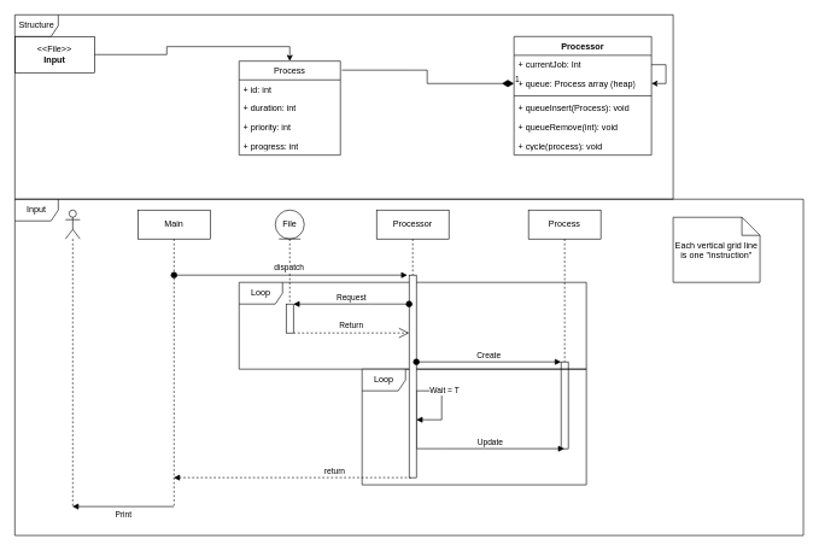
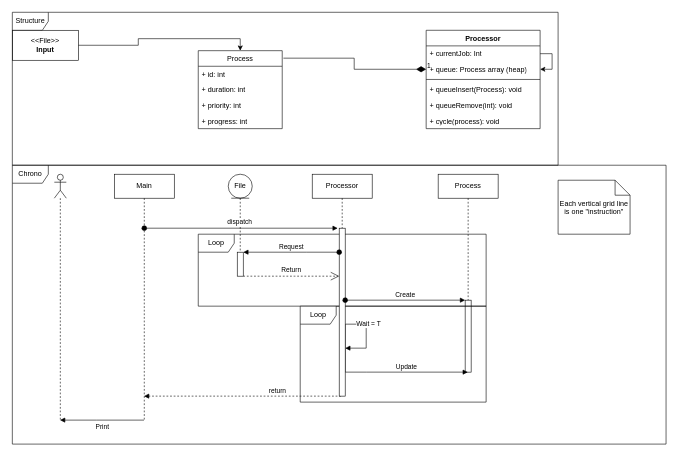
  <mxCell id="0" />
  <mxCell id="1" parent="0" />
  <mxCell id="2" value="return" style="html=1;verticalAlign=bottom;endArrow=block;edgeStyle=elbowEdgeStyle;elbow=vertical;curved=0;rounded=0;dashed=1;" edge="1" target="21" parent="1" source="24"><mxGeometry x="-0.202" relative="1" as="geometry"><mxPoint x="400" y="560" as="sourcePoint" /><mxPoint x="245" y="700" as="targetPoint" /><Array as="points"><mxPoint x="400" y="660" /><mxPoint x="490" y="620" /><mxPoint x="450" y="700" /><mxPoint x="530" y="700" /><mxPoint x="570" y="730" /></Array><mxPoint as="offset" /></mxGeometry></mxCell>
  <mxCell id="3" value="Process" style="swimlane;fontStyle=0;childLayout=stackLayout;horizontal=1;startSize=26;fillColor=none;horizontalStack=0;resizeParent=1;resizeParentMax=0;resizeLast=0;collapsible=1;marginBottom=0;whiteSpace=wrap;html=1;" vertex="1" parent="1"><mxGeometry x="330" y="84" width="140" height="130" as="geometry" /></mxCell>
  <mxCell id="4" value="+ id: int" style="text;strokeColor=none;fillColor=none;align=left;verticalAlign=top;spacingLeft=4;spacingRight=4;overflow=hidden;rotatable=0;points=[[0,0.5],[1,0.5]];portConstraint=eastwest;whiteSpace=wrap;html=1;" vertex="1" parent="3"><mxGeometry y="26" width="140" height="26" as="geometry" /></mxCell>
  <mxCell id="5" value="+ duration: int" style="text;strokeColor=none;fillColor=none;align=left;verticalAlign=top;spacingLeft=4;spacingRight=4;overflow=hidden;rotatable=0;points=[[0,0.5],[1,0.5]];portConstraint=eastwest;whiteSpace=wrap;html=1;" vertex="1" parent="3"><mxGeometry y="52" width="140" height="26" as="geometry" /></mxCell>
  <mxCell id="6" value="+ priority: int" style="text;strokeColor=none;fillColor=none;align=left;verticalAlign=top;spacingLeft=4;spacingRight=4;overflow=hidden;rotatable=0;points=[[0,0.5],[1,0.5]];portConstraint=eastwest;whiteSpace=wrap;html=1;" vertex="1" parent="3"><mxGeometry y="78" width="140" height="26" as="geometry" /></mxCell>
  <mxCell id="7" value="+ progress: int" style="text;strokeColor=none;fillColor=none;align=left;verticalAlign=top;spacingLeft=4;spacingRight=4;overflow=hidden;rotatable=0;points=[[0,0.5],[1,0.5]];portConstraint=eastwest;whiteSpace=wrap;html=1;" vertex="1" parent="3"><mxGeometry y="104" width="140" height="26" as="geometry" /></mxCell>
  <mxCell id="8" style="edgeStyle=orthogonalEdgeStyle;rounded=0;orthogonalLoop=1;jettySize=auto;html=1;exitX=1;exitY=0.5;exitDx=0;exitDy=0;entryX=0.5;entryY=0;entryDx=0;entryDy=0;" edge="1" parent="1" source="18" target="3"><mxGeometry relative="1" as="geometry"><mxPoint x="130" y="76" as="sourcePoint" /></mxGeometry></mxCell>
  <mxCell id="9" value="Processor" style="swimlane;fontStyle=1;align=center;verticalAlign=top;childLayout=stackLayout;horizontal=1;startSize=26;horizontalStack=0;resizeParent=1;resizeParentMax=0;resizeLast=0;collapsible=1;marginBottom=0;whiteSpace=wrap;html=1;" vertex="1" parent="1"><mxGeometry x="710" y="50" width="190" height="164" as="geometry" /></mxCell>
  <mxCell id="10" style="edgeStyle=orthogonalEdgeStyle;rounded=0;orthogonalLoop=1;jettySize=auto;html=1;exitX=1;exitY=0.5;exitDx=0;exitDy=0;" edge="1" parent="9" source="11" target="12"><mxGeometry relative="1" as="geometry"><mxPoint x="190" y="70" as="targetPoint" /></mxGeometry></mxCell>
  <mxCell id="11" value="+ currentJob: Int" style="text;strokeColor=none;fillColor=none;align=left;verticalAlign=top;spacingLeft=4;spacingRight=4;overflow=hidden;rotatable=0;points=[[0,0.5],[1,0.5]];portConstraint=eastwest;whiteSpace=wrap;html=1;" vertex="1" parent="9"><mxGeometry y="26" width="190" height="26" as="geometry" /></mxCell>
  <mxCell id="12" value="+ queue: Process array (heap)" style="text;strokeColor=none;fillColor=none;align=left;verticalAlign=top;spacingLeft=4;spacingRight=4;overflow=hidden;rotatable=0;points=[[0,0.5],[1,0.5]];portConstraint=eastwest;whiteSpace=wrap;html=1;fontStyle=0" vertex="1" parent="9"><mxGeometry y="52" width="190" height="26" as="geometry" /></mxCell>
  <mxCell id="13" value="" style="line;strokeWidth=1;fillColor=none;align=left;verticalAlign=middle;spacingTop=-1;spacingLeft=3;spacingRight=3;rotatable=0;labelPosition=right;points=[];portConstraint=eastwest;strokeColor=inherit;" vertex="1" parent="9"><mxGeometry y="78" width="190" height="8" as="geometry" /></mxCell>
  <mxCell id="14" value="+ queueInsert(Process): void" style="text;strokeColor=none;fillColor=none;align=left;verticalAlign=top;spacingLeft=4;spacingRight=4;overflow=hidden;rotatable=0;points=[[0,0.5],[1,0.5]];portConstraint=eastwest;whiteSpace=wrap;html=1;" vertex="1" parent="9"><mxGeometry y="86" width="190" height="26" as="geometry" /></mxCell>
  <mxCell id="15" value="+ queueRemove(int): void" style="text;strokeColor=none;fillColor=none;align=left;verticalAlign=top;spacingLeft=4;spacingRight=4;overflow=hidden;rotatable=0;points=[[0,0.5],[1,0.5]];portConstraint=eastwest;whiteSpace=wrap;html=1;" vertex="1" parent="9"><mxGeometry y="112" width="190" height="26" as="geometry" /></mxCell>
  <mxCell id="16" value="+ cycle(process): void" style="text;strokeColor=none;fillColor=none;align=left;verticalAlign=top;spacingLeft=4;spacingRight=4;overflow=hidden;rotatable=0;points=[[0,0.5],[1,0.5]];portConstraint=eastwest;whiteSpace=wrap;html=1;" vertex="1" parent="9"><mxGeometry y="138" width="190" height="26" as="geometry" /></mxCell>
  <mxCell id="17" value="1" style="endArrow=none;html=1;endSize=12;startArrow=diamondThin;startSize=14;startFill=1;edgeStyle=orthogonalEdgeStyle;align=left;verticalAlign=bottom;rounded=0;exitX=0;exitY=0.5;exitDx=0;exitDy=0;entryX=1.014;entryY=0.096;entryDx=0;entryDy=0;entryPerimeter=0;endFill=0;" edge="1" parent="1" source="12" target="3"><mxGeometry x="-1" y="3" relative="1" as="geometry"><mxPoint x="570" y="250" as="sourcePoint" /><mxPoint x="730" y="250" as="targetPoint" /></mxGeometry></mxCell>
  <mxCell id="18" value="&lt;div&gt;&amp;lt;&amp;lt;File&amp;gt;&amp;gt;&lt;br&gt;&lt;b&gt;Input&lt;/b&gt;&lt;br&gt;&lt;/div&gt;" style="html=1;whiteSpace=wrap;" vertex="1" parent="1"><mxGeometry x="20" y="50" width="110" height="50" as="geometry" /></mxCell>
  <mxCell id="19" value="File" style="shape=umlLifeline;perimeter=lifelinePerimeter;whiteSpace=wrap;html=1;container=1;dropTarget=0;collapsible=0;recursiveResize=0;outlineConnect=0;portConstraint=eastwest;newEdgeStyle={&quot;edgeStyle&quot;:&quot;elbowEdgeStyle&quot;,&quot;elbow&quot;:&quot;vertical&quot;,&quot;curved&quot;:0,&quot;rounded&quot;:0};participant=umlEntity;" vertex="1" parent="1"><mxGeometry x="380" y="290" width="40" height="170" as="geometry" /></mxCell>
  <mxCell id="20" value="" style="html=1;points=[];perimeter=orthogonalPerimeter;outlineConnect=0;targetShapes=umlLifeline;portConstraint=eastwest;newEdgeStyle={&quot;edgeStyle&quot;:&quot;elbowEdgeStyle&quot;,&quot;elbow&quot;:&quot;vertical&quot;,&quot;curved&quot;:0,&quot;rounded&quot;:0};" vertex="1" parent="19"><mxGeometry x="15" y="130" width="10" height="40" as="geometry" /></mxCell>
  <mxCell id="21" value="Main" style="shape=umlLifeline;perimeter=lifelinePerimeter;whiteSpace=wrap;html=1;container=1;dropTarget=0;collapsible=0;recursiveResize=0;outlineConnect=0;portConstraint=eastwest;newEdgeStyle={&quot;edgeStyle&quot;:&quot;elbowEdgeStyle&quot;,&quot;elbow&quot;:&quot;vertical&quot;,&quot;curved&quot;:0,&quot;rounded&quot;:0};" vertex="1" parent="1"><mxGeometry x="190" y="290" width="100" height="410" as="geometry" /></mxCell>
  <mxCell id="22" value="Process" style="shape=umlLifeline;perimeter=lifelinePerimeter;whiteSpace=wrap;html=1;container=1;dropTarget=0;collapsible=0;recursiveResize=0;outlineConnect=0;portConstraint=eastwest;newEdgeStyle={&quot;edgeStyle&quot;:&quot;elbowEdgeStyle&quot;,&quot;elbow&quot;:&quot;vertical&quot;,&quot;curved&quot;:0,&quot;rounded&quot;:0};" vertex="1" parent="1"><mxGeometry x="730" y="290" width="100" height="330" as="geometry" /></mxCell>
  <mxCell id="23" value="" style="html=1;points=[];perimeter=orthogonalPerimeter;outlineConnect=0;targetShapes=umlLifeline;portConstraint=eastwest;newEdgeStyle={&quot;edgeStyle&quot;:&quot;elbowEdgeStyle&quot;,&quot;elbow&quot;:&quot;vertical&quot;,&quot;curved&quot;:0,&quot;rounded&quot;:0};" vertex="1" parent="22"><mxGeometry x="45" y="210" width="10" height="120" as="geometry" /></mxCell>
  <mxCell id="24" value="Processor" style="shape=umlLifeline;perimeter=lifelinePerimeter;whiteSpace=wrap;html=1;container=1;dropTarget=0;collapsible=0;recursiveResize=0;outlineConnect=0;portConstraint=eastwest;newEdgeStyle={&quot;edgeStyle&quot;:&quot;elbowEdgeStyle&quot;,&quot;elbow&quot;:&quot;vertical&quot;,&quot;curved&quot;:0,&quot;rounded&quot;:0};" vertex="1" parent="1"><mxGeometry x="520" y="290" width="100" height="330" as="geometry" /></mxCell>
  <mxCell id="25" value="Wait = T" style="html=1;align=left;spacingLeft=2;endArrow=block;rounded=0;edgeStyle=orthogonalEdgeStyle;curved=0;rounded=0;" edge="1" parent="24"><mxGeometry relative="1" as="geometry"><mxPoint x="55.0" y="330.0" as="sourcePoint" /><Array as="points"><mxPoint x="55" y="250" /><mxPoint x="90" y="250" /><mxPoint x="90" y="290" /></Array><mxPoint x="55" y="290" as="targetPoint" /></mxGeometry></mxCell>
  <mxCell id="26" value="dispatch" style="html=1;verticalAlign=bottom;startArrow=oval;endArrow=block;startSize=8;edgeStyle=elbowEdgeStyle;elbow=vertical;curved=0;rounded=0;" edge="1" parent="1"><mxGeometry x="-0.017" y="1" relative="1" as="geometry"><mxPoint x="240" y="380" as="sourcePoint" /><mxPoint x="562.54" y="379.998" as="targetPoint" /><mxPoint as="offset" /></mxGeometry></mxCell>
  <mxCell id="27" value="Return" style="endArrow=open;endSize=12;dashed=1;html=1;rounded=0;" edge="1" parent="1" source="20" target="31"><mxGeometry x="0.003" y="10" width="160" relative="1" as="geometry"><mxPoint x="410" y="400" as="sourcePoint" /><mxPoint x="565" y="500" as="targetPoint" /><Array as="points"><mxPoint x="490" y="460" /></Array><mxPoint as="offset" /></mxGeometry></mxCell>
  <mxCell id="28" value="Loop " style="shape=umlFrame;whiteSpace=wrap;html=1;pointerEvents=0;" vertex="1" parent="1"><mxGeometry x="330" y="390" width="480" height="120" as="geometry" /></mxCell>
  <mxCell id="29" value="Update" style="html=1;verticalAlign=bottom;endArrow=block;edgeStyle=elbowEdgeStyle;elbow=vertical;curved=0;rounded=0;" edge="1" target="22" parent="1"><mxGeometry relative="1" as="geometry"><mxPoint x="575" y="620" as="sourcePoint" /><mxPoint x="704" y="750.706" as="targetPoint" /><Array as="points"><mxPoint x="610" y="620" /><mxPoint x="630" y="660" /><mxPoint x="650" y="700" /><mxPoint x="590" y="730" /></Array></mxGeometry></mxCell>
  <mxCell id="30" value="Loop" style="shape=umlFrame;whiteSpace=wrap;html=1;pointerEvents=0;" vertex="1" parent="1"><mxGeometry x="500" y="510" width="310" height="160" as="geometry" /></mxCell>
  <mxCell id="31" value="" style="html=1;points=[];perimeter=orthogonalPerimeter;outlineConnect=0;targetShapes=umlLifeline;portConstraint=eastwest;newEdgeStyle={&quot;edgeStyle&quot;:&quot;elbowEdgeStyle&quot;,&quot;elbow&quot;:&quot;vertical&quot;,&quot;curved&quot;:0,&quot;rounded&quot;:0};" vertex="1" parent="1"><mxGeometry x="565" y="380" width="10" height="280" as="geometry" /></mxCell>
  <mxCell id="32" value="Request" style="html=1;verticalAlign=bottom;startArrow=oval;endArrow=block;startSize=8;edgeStyle=elbowEdgeStyle;elbow=vertical;curved=0;rounded=0;" edge="1" target="20" parent="1" source="31"><mxGeometry relative="1" as="geometry"><mxPoint x="595" y="440" as="sourcePoint" /><Array as="points"><mxPoint x="510" y="420" /><mxPoint x="450" y="410" /><mxPoint x="520" y="400" /></Array></mxGeometry></mxCell>
  <mxCell id="33" value="Create" style="html=1;verticalAlign=bottom;startArrow=oval;endArrow=block;startSize=8;edgeStyle=elbowEdgeStyle;elbow=vertical;curved=0;rounded=0;" edge="1" target="23" parent="1" source="31"><mxGeometry relative="1" as="geometry"><mxPoint x="570" y="500" as="sourcePoint" /><Array as="points"><mxPoint x="600" y="500" /><mxPoint x="710" y="540" /><mxPoint x="590" y="530" /><mxPoint x="710" y="500" /></Array></mxGeometry></mxCell>
  <mxCell id="34" value="Print" style="html=1;verticalAlign=bottom;endArrow=block;edgeStyle=elbowEdgeStyle;elbow=vertical;curved=0;rounded=0;" edge="1" target="35" parent="1" source="21"><mxGeometry x="-0.007" y="20" relative="1" as="geometry"><mxPoint x="240" y="670.05" as="sourcePoint" /><mxPoint x="160" y="660.05" as="targetPoint" /><Array as="points"><mxPoint x="160" y="700" /><mxPoint x="230" y="690" /><mxPoint x="140" y="660" /><mxPoint x="100" y="660" /><mxPoint x="220" y="670" /><mxPoint x="220" y="660" /></Array><mxPoint as="offset" /></mxGeometry></mxCell>
  <mxCell id="35" value="" style="shape=umlLifeline;perimeter=lifelinePerimeter;whiteSpace=wrap;html=1;container=1;dropTarget=0;collapsible=0;recursiveResize=0;outlineConnect=0;portConstraint=eastwest;newEdgeStyle={&quot;edgeStyle&quot;:&quot;elbowEdgeStyle&quot;,&quot;elbow&quot;:&quot;vertical&quot;,&quot;curved&quot;:0,&quot;rounded&quot;:0};participant=umlActor;rounded=0;" vertex="1" parent="1"><mxGeometry x="90" y="290" width="20" height="410" as="geometry" /></mxCell>
  <mxCell id="36" value="Each vertical grid line is one &quot;instruction&quot;" style="shape=note2;boundedLbl=1;whiteSpace=wrap;html=1;size=25;verticalAlign=top;align=center;" vertex="1" parent="1"><mxGeometry x="930" y="300" width="120" height="90" as="geometry" /></mxCell>
- <mxCell id="37" value="Input" style="shape=umlFrame;whiteSpace=wrap;html=1;pointerEvents=0;" vertex="1" parent="1"><mxGeometry x="20" y="275" width="1090" height="465" as="geometry" /></mxCell>
+ <mxCell id="37" value="Chrono" style="shape=umlFrame;whiteSpace=wrap;html=1;pointerEvents=0;" vertex="1" parent="1"><mxGeometry x="20" y="275" width="1090" height="465" as="geometry" /></mxCell>
  <mxCell id="38" value="Structure" style="shape=umlFrame;whiteSpace=wrap;html=1;pointerEvents=0;" vertex="1" parent="1"><mxGeometry x="20" y="20" width="910" height="255" as="geometry" /></mxCell>
